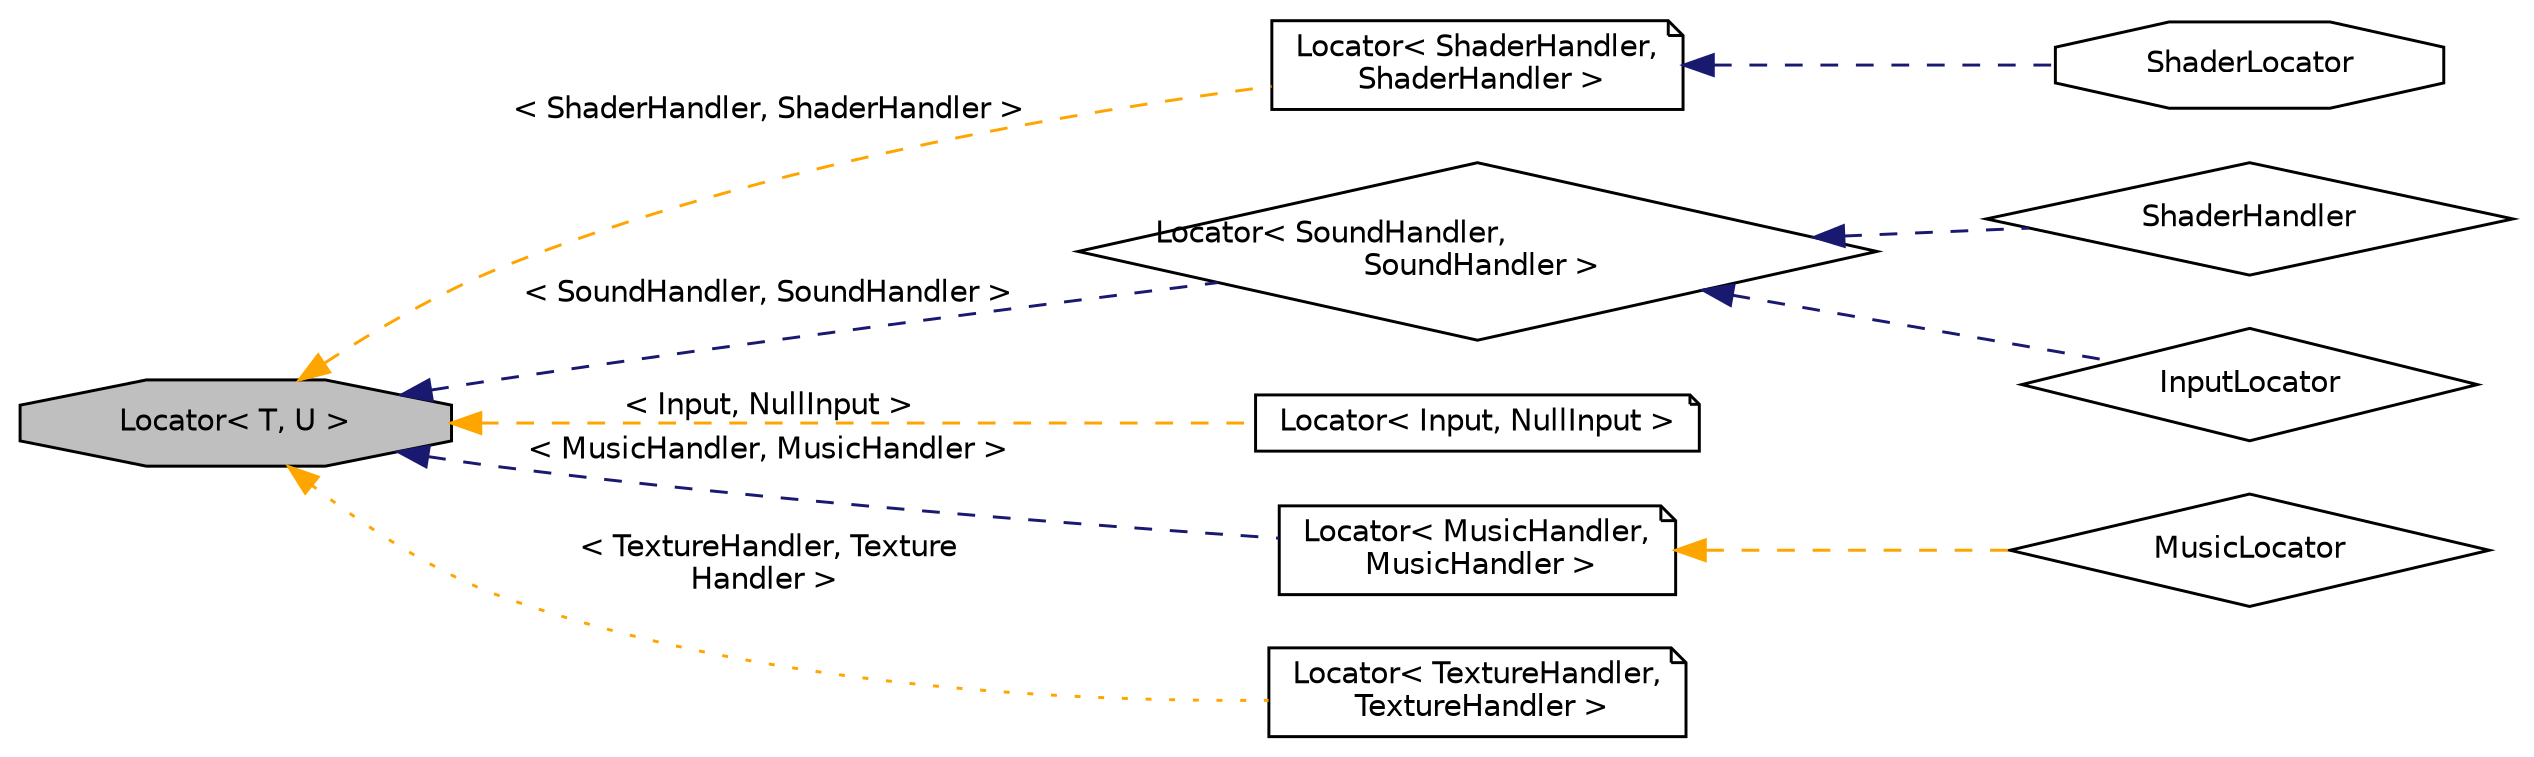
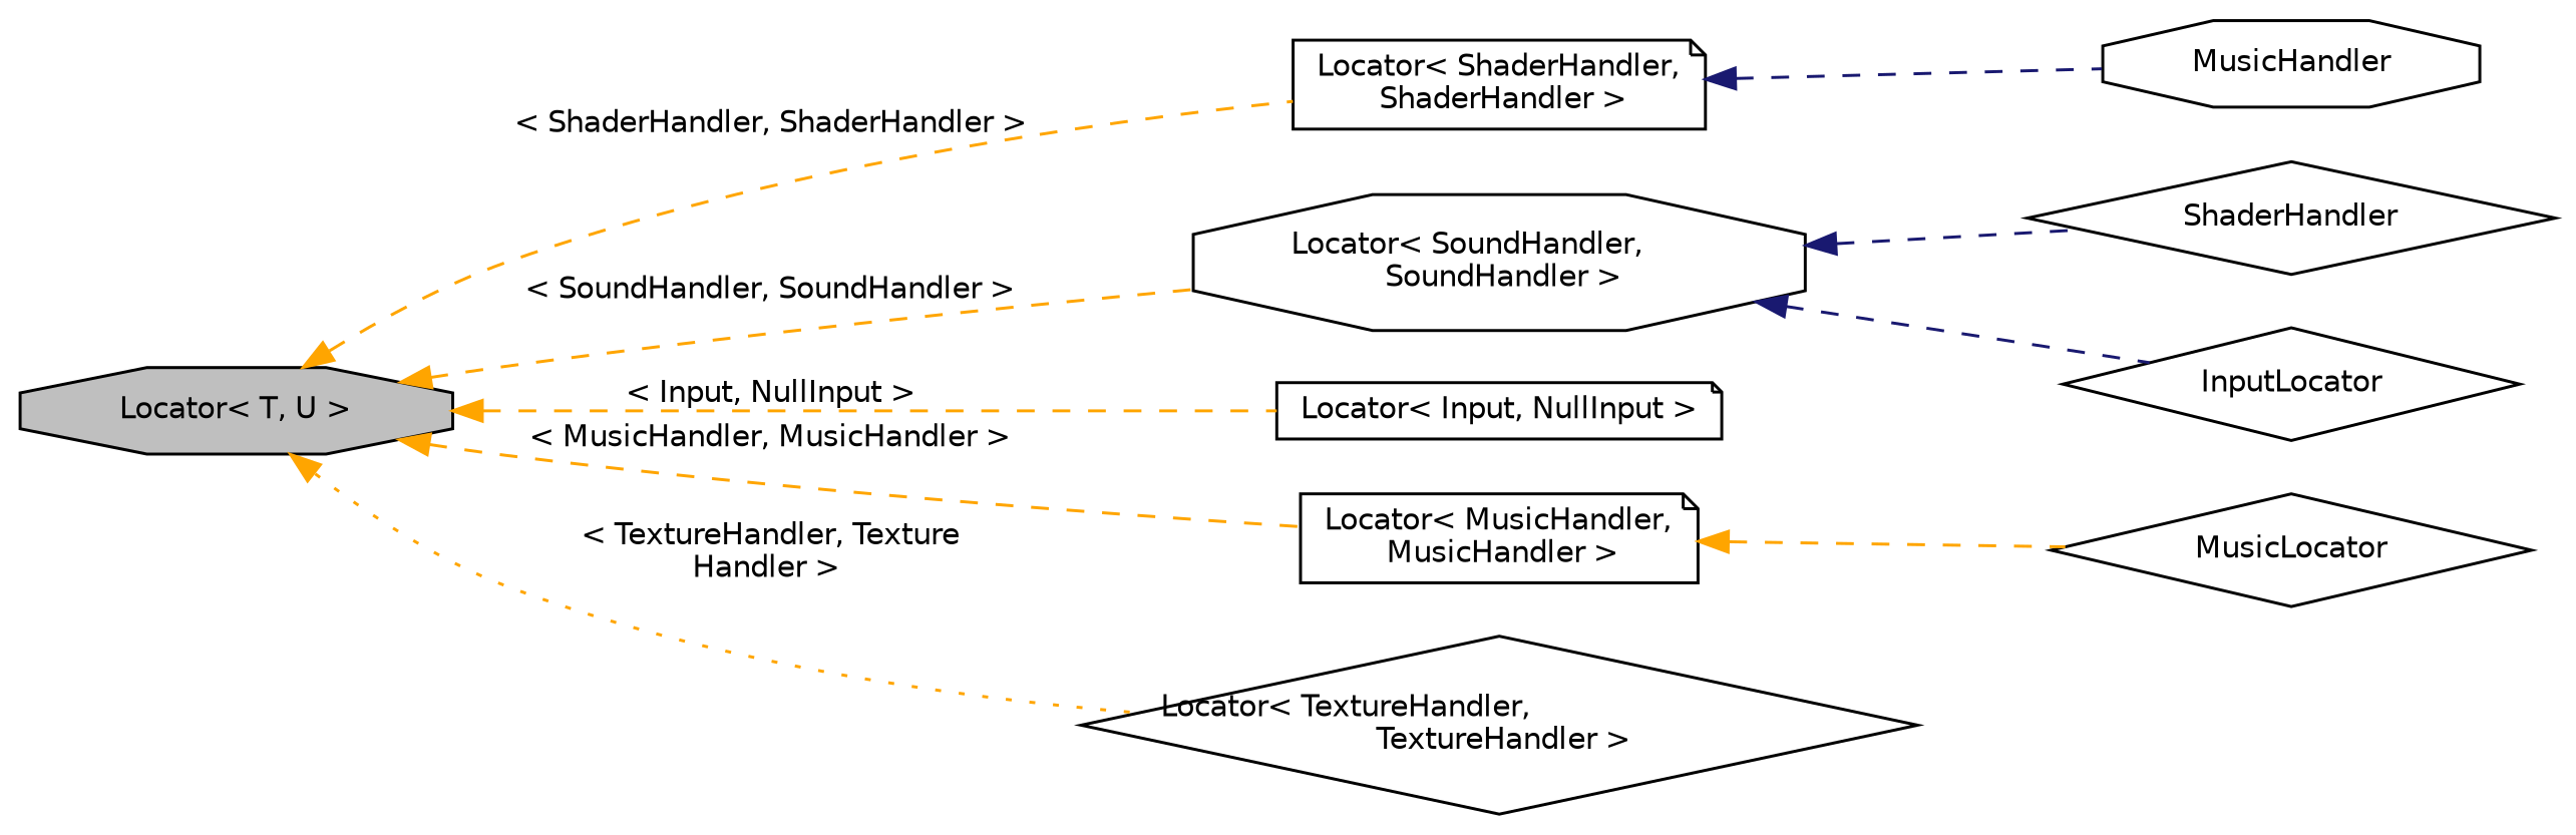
  digraph {
    rankdir=LR
    node [color=black fillcolor=white fontname=Helvetica fontsize=10 shape=diamond style=filled]
    edge [color=orange dir=back fontname=Helvetica fontsize=10 labelfontname=Helvetica labelfontsize=10 style=dashed]
    n1 [fillcolor=grey75 fontcolor=black height=0.2 label="Locator\< T, U \>" shape=octagon width=0.4]
    n2 [height=0.2 label="Locator\< ShaderHandler,\l ShaderHandler \>" shape=note width=0.4]
-   n3 [height=0.2 label="Locator\< SoundHandler,\l SoundHandler \>" width=0.4]
+   n3 [height=0.2 label="Locator\< SoundHandler,\l SoundHandler \>" shape=octagon width=0.4]
    n4 [height=0.2 label="Locator\< Input, NullInput \>" shape=note width=0.4]
    n5 [height=0.2 label="Locator\< MusicHandler,\l MusicHandler \>" shape=note width=0.4]
-   n6 [height=0.2 label="Locator\< TextureHandler,\l TextureHandler \>" shape=note width=0.4]
-   n7 [height=0.2 label=ShaderLocator shape=octagon width=0.4]
+   n6 [height=0.2 label="Locator\< TextureHandler,\l TextureHandler \>" width=0.4]
+   n7 [height=0.2 label=MusicHandler shape=octagon width=0.4]
    n8 [height=0.2 label=ShaderHandler width=0.4]
    n9 [height=0.2 label=InputLocator width=0.4]
    n10 [height=0.2 label=MusicLocator width=0.4]
    n1 -> n2 [label=" \< ShaderHandler, ShaderHandler \>"]
-   n1 -> n3 [color=midnightblue label=" \< SoundHandler, SoundHandler \>"]
+   n1 -> n3 [label=" \< SoundHandler, SoundHandler \>"]
    n1 -> n4 [label=" \< Input, NullInput \>"]
-   n1 -> n5 [color=midnightblue label=" \< MusicHandler, MusicHandler \>"]
+   n1 -> n5 [label=" \< MusicHandler, MusicHandler \>"]
    n1 -> n6 [label=" \< TextureHandler, Texture\lHandler \>" style=dotted]
    n2 -> n7 [color=midnightblue]
    n3 -> n8 [color=midnightblue]
    n3 -> n9 [color=midnightblue]
    n5 -> n10
  }
